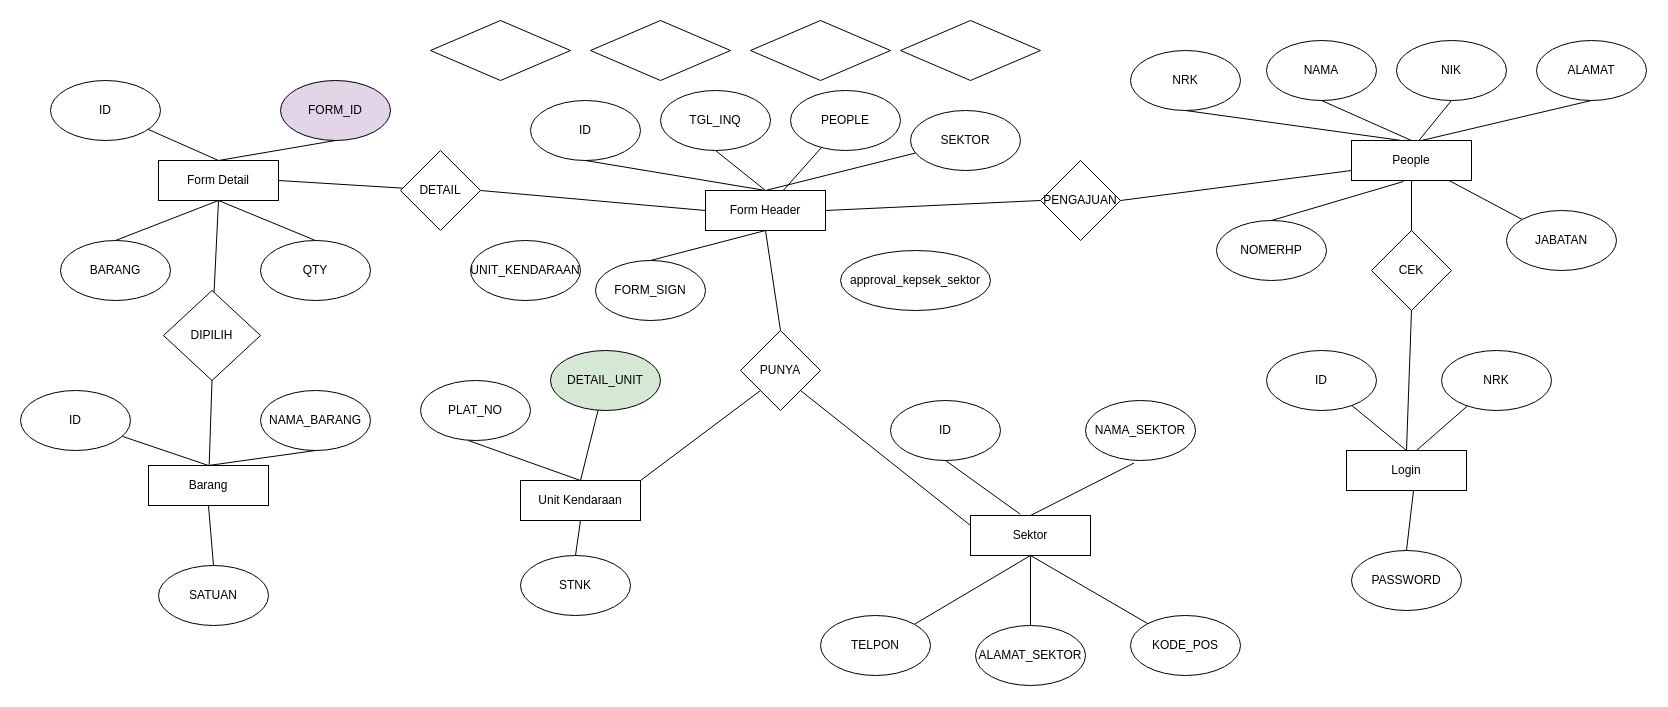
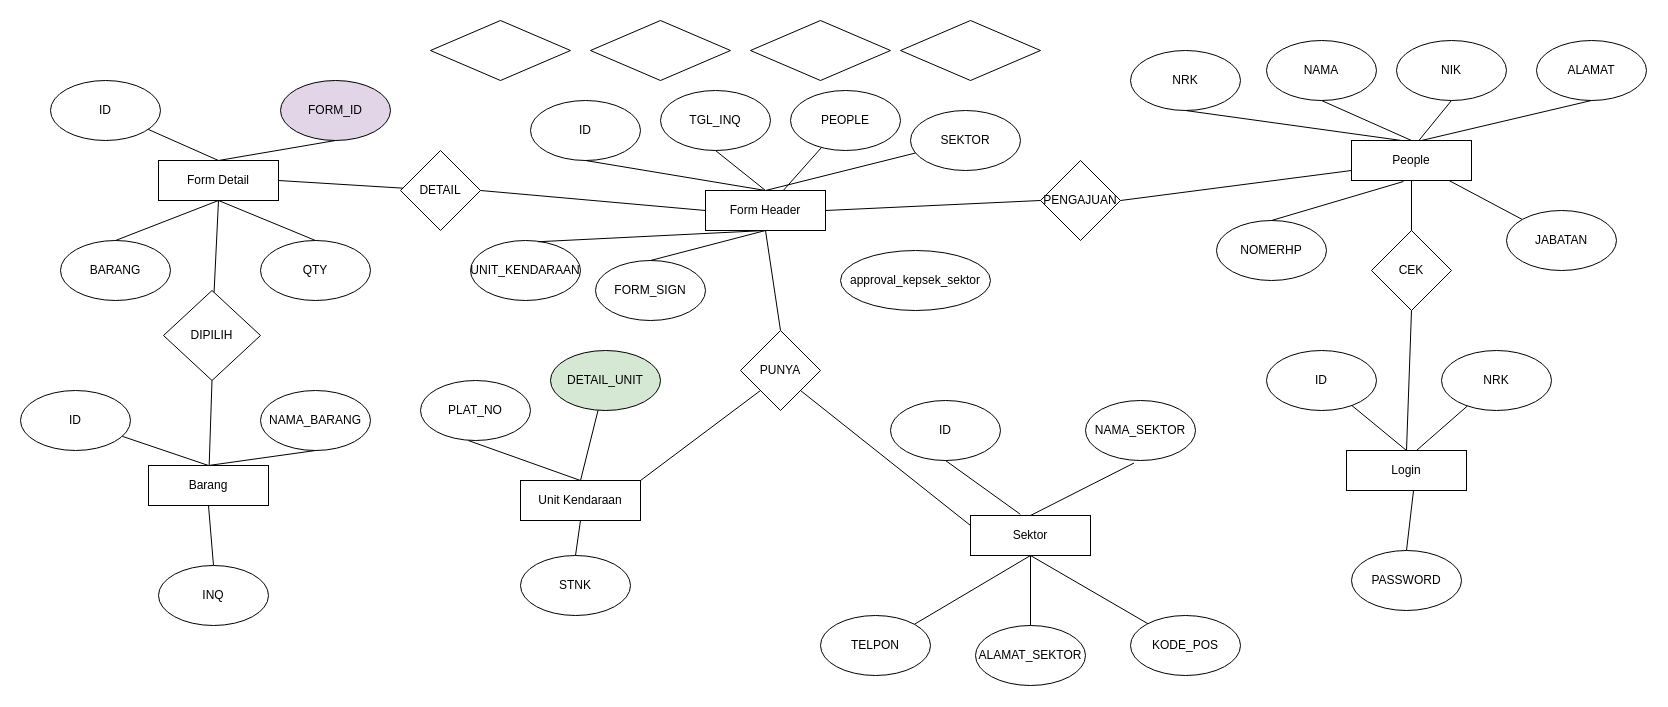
  <mxCell id="0" />
  <mxCell id="1" parent="0" />
  <mxCell id="2" value="Sektor" style="rounded=0;whiteSpace=wrap;html=1;" parent="1" vertex="1"><mxGeometry x="970" y="515" width="120" height="40" as="geometry" /></mxCell>
  <mxCell id="3" value="Barang" style="rounded=0;whiteSpace=wrap;html=1;" parent="1" vertex="1"><mxGeometry x="148" y="465" width="120" height="40" as="geometry" /></mxCell>
  <mxCell id="4" value="Form Header" style="rounded=0;whiteSpace=wrap;html=1;" parent="1" vertex="1"><mxGeometry x="705" y="190" width="120" height="40" as="geometry" /></mxCell>
  <mxCell id="5" value="Unit Kendaraan" style="rounded=0;whiteSpace=wrap;html=1;" parent="1" vertex="1"><mxGeometry x="520" y="480" width="120" height="40" as="geometry" /></mxCell>
  <mxCell id="6" value="Form Detail" style="rounded=0;whiteSpace=wrap;html=1;" parent="1" vertex="1"><mxGeometry x="158" y="160" width="120" height="40" as="geometry" /></mxCell>
  <mxCell id="7" value="People" style="rounded=0;whiteSpace=wrap;html=1;" parent="1" vertex="1"><mxGeometry x="1351" y="140" width="120" height="40" as="geometry" /></mxCell>
  <mxCell id="8" value="Login" style="rounded=0;whiteSpace=wrap;html=1;" parent="1" vertex="1"><mxGeometry x="1346" y="450" width="120" height="40" as="geometry" /></mxCell>
  <mxCell id="9" value="" style="rhombus;whiteSpace=wrap;html=1;" parent="1" vertex="1"><mxGeometry x="430" y="20" width="140" height="60" as="geometry" /></mxCell>
  <mxCell id="10" value="" style="rhombus;whiteSpace=wrap;html=1;" parent="1" vertex="1"><mxGeometry x="590" y="20" width="140" height="60" as="geometry" /></mxCell>
  <mxCell id="11" value="" style="rhombus;whiteSpace=wrap;html=1;" parent="1" vertex="1"><mxGeometry x="750" y="20" width="140" height="60" as="geometry" /></mxCell>
  <mxCell id="12" value="" style="rhombus;whiteSpace=wrap;html=1;" parent="1" vertex="1"><mxGeometry x="900" y="20" width="140" height="60" as="geometry" /></mxCell>
  <mxCell id="13" value="ID" style="ellipse;whiteSpace=wrap;html=1;" parent="1" vertex="1"><mxGeometry x="890" y="400" width="110" height="60" as="geometry" /></mxCell>
  <mxCell id="14" value="KODE_POS" style="ellipse;whiteSpace=wrap;html=1;" parent="1" vertex="1"><mxGeometry x="1130" y="615" width="110" height="60" as="geometry" /></mxCell>
  <mxCell id="15" value="TELPON" style="ellipse;whiteSpace=wrap;html=1;" parent="1" vertex="1"><mxGeometry x="820" y="615" width="110" height="60" as="geometry" /></mxCell>
  <mxCell id="16" value="NAMA_SEKTOR" style="ellipse;whiteSpace=wrap;html=1;" parent="1" vertex="1"><mxGeometry x="1085" y="400" width="110" height="60" as="geometry" /></mxCell>
  <mxCell id="17" value="ALAMAT_SEKTOR" style="ellipse;whiteSpace=wrap;html=1;" parent="1" vertex="1"><mxGeometry x="975" y="625" width="110" height="60" as="geometry" /></mxCell>
  <mxCell id="18" value="" style="endArrow=none;html=1;exitX=1;exitY=0;exitDx=0;exitDy=0;entryX=0.5;entryY=1;entryDx=0;entryDy=0;" parent="1" source="15" target="2" edge="1"><mxGeometry width="50" height="50" relative="1" as="geometry"><mxPoint x="1250" y="240" as="sourcePoint" /><mxPoint x="1300" y="190" as="targetPoint" /></mxGeometry></mxCell>
  <mxCell id="19" value="" style="endArrow=none;html=1;entryX=0.5;entryY=1;entryDx=0;entryDy=0;exitX=0.415;exitY=-0.031;exitDx=0;exitDy=0;exitPerimeter=0;" parent="1" source="2" target="13" edge="1"><mxGeometry width="50" height="50" relative="1" as="geometry"><mxPoint x="1245" y="150" as="sourcePoint" /><mxPoint x="1300" y="90" as="targetPoint" /></mxGeometry></mxCell>
  <mxCell id="20" value="" style="endArrow=none;html=1;exitX=0.5;exitY=0;exitDx=0;exitDy=0;entryX=0.5;entryY=1;entryDx=0;entryDy=0;" parent="1" source="17" edge="1" target="2"><mxGeometry width="50" height="50" relative="1" as="geometry"><mxPoint x="1330" y="240" as="sourcePoint" /><mxPoint x="1350" y="170" as="targetPoint" /></mxGeometry></mxCell>
  <mxCell id="21" value="" style="endArrow=none;html=1;entryX=0.5;entryY=1;entryDx=0;entryDy=0;" parent="1" source="14" target="2" edge="1"><mxGeometry width="50" height="50" relative="1" as="geometry"><mxPoint x="1430" y="240" as="sourcePoint" /><mxPoint x="1480" y="190" as="targetPoint" /></mxGeometry></mxCell>
  <mxCell id="22" value="" style="endArrow=none;html=1;exitX=0.441;exitY=1.042;exitDx=0;exitDy=0;exitPerimeter=0;entryX=0.5;entryY=0;entryDx=0;entryDy=0;" parent="1" source="16" target="2" edge="1"><mxGeometry width="50" height="50" relative="1" as="geometry"><mxPoint x="1425" y="120" as="sourcePoint" /><mxPoint x="1350" y="130" as="targetPoint" /></mxGeometry></mxCell>
  <mxCell id="23" value="TGL_INQ" style="ellipse;whiteSpace=wrap;html=1;" parent="1" vertex="1"><mxGeometry x="660" y="90" width="110" height="60" as="geometry" /></mxCell>
  <mxCell id="24" value="PEOPLE" style="ellipse;whiteSpace=wrap;html=1;" parent="1" vertex="1"><mxGeometry x="790" y="90" width="110" height="60" as="geometry" /></mxCell>
  <mxCell id="25" value="approval_kepsek_sektor" style="ellipse;whiteSpace=wrap;html=1;" parent="1" vertex="1"><mxGeometry x="840" y="250" width="150" height="60" as="geometry" /></mxCell>
  <mxCell id="26" value="FORM_SIGN" style="ellipse;whiteSpace=wrap;html=1;" parent="1" vertex="1"><mxGeometry x="595" y="260" width="110" height="60" as="geometry" /></mxCell>
  <mxCell id="27" value="UNIT_KENDARAAN" style="ellipse;whiteSpace=wrap;html=1;" parent="1" vertex="1"><mxGeometry x="470" y="240" width="110" height="60" as="geometry" /></mxCell>
  <mxCell id="28" value="ID" style="ellipse;whiteSpace=wrap;html=1;" parent="1" vertex="1"><mxGeometry x="530" y="100" width="110" height="60" as="geometry" /></mxCell>
  <mxCell id="29" value="SEKTOR" style="ellipse;whiteSpace=wrap;html=1;" parent="1" vertex="1"><mxGeometry x="910" y="110" width="110" height="60" as="geometry" /></mxCell>
+ <mxCell id="30" value="" style="endArrow=none;html=1;exitX=0.612;exitY=0.021;exitDx=0;exitDy=0;exitPerimeter=0;entryX=0.5;entryY=1;entryDx=0;entryDy=0;" parent="1" source="27" target="4" edge="1"><mxGeometry width="50" height="50" relative="1" as="geometry"><mxPoint x="790" y="240" as="sourcePoint" /><mxPoint x="840" y="190" as="targetPoint" /></mxGeometry></mxCell>
  <mxCell id="31" value="" style="endArrow=none;html=1;exitX=0.5;exitY=0;exitDx=0;exitDy=0;entryX=0.5;entryY=1;entryDx=0;entryDy=0;" parent="1" source="26" target="4" edge="1"><mxGeometry width="50" height="50" relative="1" as="geometry"><mxPoint x="940" y="280" as="sourcePoint" /><mxPoint x="990" y="230" as="targetPoint" /></mxGeometry></mxCell>
  <mxCell id="32" value="" style="endArrow=none;html=1;entryX=0.5;entryY=1;entryDx=0;entryDy=0;exitX=0.5;exitY=0;exitDx=0;exitDy=0;" parent="1" source="4" target="28" edge="1"><mxGeometry width="50" height="50" relative="1" as="geometry"><mxPoint x="810" y="200" as="sourcePoint" /><mxPoint x="860" y="150" as="targetPoint" /></mxGeometry></mxCell>
  <mxCell id="33" value="" style="endArrow=none;html=1;entryX=0.5;entryY=1;entryDx=0;entryDy=0;exitX=0.5;exitY=0;exitDx=0;exitDy=0;" parent="1" source="4" target="23" edge="1"><mxGeometry width="50" height="50" relative="1" as="geometry"><mxPoint x="950" y="190" as="sourcePoint" /><mxPoint x="1000" y="140" as="targetPoint" /></mxGeometry></mxCell>
  <mxCell id="34" value="" style="endArrow=none;html=1;" parent="1" source="4" target="24" edge="1"><mxGeometry width="50" height="50" relative="1" as="geometry"><mxPoint x="970" y="170" as="sourcePoint" /><mxPoint x="1021" y="141" as="targetPoint" /></mxGeometry></mxCell>
  <mxCell id="35" value="" style="endArrow=none;html=1;exitX=0.5;exitY=0;exitDx=0;exitDy=0;" parent="1" source="4" target="29" edge="1"><mxGeometry width="50" height="50" relative="1" as="geometry"><mxPoint x="1050" y="200" as="sourcePoint" /><mxPoint x="1100" y="150" as="targetPoint" /></mxGeometry></mxCell>
  <mxCell id="36" value="ID" style="ellipse;whiteSpace=wrap;html=1;" parent="1" vertex="1"><mxGeometry x="50" y="80" width="110" height="60" as="geometry" /></mxCell>
  <mxCell id="37" value="FORM_ID" style="ellipse;whiteSpace=wrap;html=1;fillColor=#e1d5e7;" parent="1" vertex="1"><mxGeometry x="280" y="80" width="110" height="60" as="geometry" /></mxCell>
  <mxCell id="38" value="QTY" style="ellipse;whiteSpace=wrap;html=1;" parent="1" vertex="1"><mxGeometry x="260" y="240" width="110" height="60" as="geometry" /></mxCell>
  <mxCell id="39" value="BARANG" style="ellipse;whiteSpace=wrap;html=1;" parent="1" vertex="1"><mxGeometry x="60" y="240" width="110" height="60" as="geometry" /></mxCell>
  <mxCell id="40" value="" style="endArrow=none;html=1;exitX=0.5;exitY=0;exitDx=0;exitDy=0;entryX=0.5;entryY=1;entryDx=0;entryDy=0;" parent="1" source="39" target="6" edge="1"><mxGeometry width="50" height="50" relative="1" as="geometry"><mxPoint x="920" y="320" as="sourcePoint" /><mxPoint x="970" y="270" as="targetPoint" /></mxGeometry></mxCell>
  <mxCell id="41" value="" style="endArrow=none;html=1;exitX=0.5;exitY=0;exitDx=0;exitDy=0;entryX=0.5;entryY=1;entryDx=0;entryDy=0;" parent="1" source="38" target="6" edge="1"><mxGeometry width="50" height="50" relative="1" as="geometry"><mxPoint x="920" y="320" as="sourcePoint" /><mxPoint x="970" y="270" as="targetPoint" /></mxGeometry></mxCell>
  <mxCell id="42" value="" style="endArrow=none;html=1;exitX=0.5;exitY=0;exitDx=0;exitDy=0;" parent="1" source="6" target="36" edge="1"><mxGeometry width="50" height="50" relative="1" as="geometry"><mxPoint x="530" y="320" as="sourcePoint" /><mxPoint x="580" y="270" as="targetPoint" /></mxGeometry></mxCell>
  <mxCell id="43" value="" style="endArrow=none;html=1;entryX=0.5;entryY=1;entryDx=0;entryDy=0;exitX=0.5;exitY=0;exitDx=0;exitDy=0;" parent="1" source="6" target="37" edge="1"><mxGeometry width="50" height="50" relative="1" as="geometry"><mxPoint x="530" y="320" as="sourcePoint" /><mxPoint x="580" y="270" as="targetPoint" /></mxGeometry></mxCell>
  <mxCell id="44" value="ID" style="ellipse;whiteSpace=wrap;html=1;" parent="1" vertex="1"><mxGeometry x="20" y="390" width="110" height="60" as="geometry" /></mxCell>
- <mxCell id="45" value="SATUAN" style="ellipse;whiteSpace=wrap;html=1;" parent="1" vertex="1"><mxGeometry x="158" y="565" width="110" height="60" as="geometry" /></mxCell>
+ <mxCell id="45" value="INQ" style="ellipse;whiteSpace=wrap;html=1;" parent="1" vertex="1"><mxGeometry x="158" y="565" width="110" height="60" as="geometry" /></mxCell>
  <mxCell id="46" value="NAMA_BARANG" style="ellipse;whiteSpace=wrap;html=1;" parent="1" vertex="1"><mxGeometry x="260" y="390" width="110" height="60" as="geometry" /></mxCell>
  <mxCell id="47" value="" style="endArrow=none;html=1;exitX=0.5;exitY=0;exitDx=0;exitDy=0;entryX=0.5;entryY=1;entryDx=0;entryDy=0;" parent="1" source="45" target="3" edge="1"><mxGeometry width="50" height="50" relative="1" as="geometry"><mxPoint x="530" y="320" as="sourcePoint" /><mxPoint x="580" y="270" as="targetPoint" /></mxGeometry></mxCell>
  <mxCell id="48" value="" style="endArrow=none;html=1;exitX=0.5;exitY=0;exitDx=0;exitDy=0;" parent="1" source="3" target="44" edge="1"><mxGeometry width="50" height="50" relative="1" as="geometry"><mxPoint x="530" y="320" as="sourcePoint" /><mxPoint x="550" y="270" as="targetPoint" /></mxGeometry></mxCell>
  <mxCell id="49" value="" style="endArrow=none;html=1;exitX=0.5;exitY=0;exitDx=0;exitDy=0;entryX=0.5;entryY=1;entryDx=0;entryDy=0;" parent="1" source="3" target="46" edge="1"><mxGeometry width="50" height="50" relative="1" as="geometry"><mxPoint x="530" y="320" as="sourcePoint" /><mxPoint x="580" y="270" as="targetPoint" /></mxGeometry></mxCell>
  <mxCell id="50" value="STNK" style="ellipse;whiteSpace=wrap;html=1;" parent="1" vertex="1"><mxGeometry x="520" y="555" width="110" height="60" as="geometry" /></mxCell>
  <mxCell id="51" value="DETAIL_UNIT" style="ellipse;whiteSpace=wrap;html=1;fillColor=#d5e8d4;" parent="1" vertex="1"><mxGeometry x="550" y="350" width="110" height="60" as="geometry" /></mxCell>
  <mxCell id="52" value="PLAT_NO" style="ellipse;whiteSpace=wrap;html=1;" parent="1" vertex="1"><mxGeometry x="420" y="380" width="110" height="60" as="geometry" /></mxCell>
  <mxCell id="53" value="" style="endArrow=none;html=1;entryX=0.434;entryY=1;entryDx=0;entryDy=0;entryPerimeter=0;exitX=0.5;exitY=0;exitDx=0;exitDy=0;" parent="1" source="5" target="52" edge="1"><mxGeometry width="50" height="50" relative="1" as="geometry"><mxPoint x="350" y="420" as="sourcePoint" /><mxPoint x="400" y="370" as="targetPoint" /></mxGeometry></mxCell>
  <mxCell id="54" value="" style="endArrow=none;html=1;exitX=0.5;exitY=0;exitDx=0;exitDy=0;" parent="1" source="5" target="51" edge="1"><mxGeometry width="50" height="50" relative="1" as="geometry"><mxPoint x="500" y="410" as="sourcePoint" /><mxPoint x="550" y="360" as="targetPoint" /></mxGeometry></mxCell>
  <mxCell id="55" value="" style="endArrow=none;html=1;exitX=0.5;exitY=0;exitDx=0;exitDy=0;entryX=0.5;entryY=1;entryDx=0;entryDy=0;" parent="1" source="50" target="5" edge="1"><mxGeometry width="50" height="50" relative="1" as="geometry"><mxPoint x="530" y="320" as="sourcePoint" /><mxPoint x="580" y="270" as="targetPoint" /></mxGeometry></mxCell>
  <mxCell id="56" value="JABATAN" style="ellipse;whiteSpace=wrap;html=1;" parent="1" vertex="1"><mxGeometry x="1506" y="210" width="110" height="60" as="geometry" /></mxCell>
  <mxCell id="57" value="NOMERHP" style="ellipse;whiteSpace=wrap;html=1;" parent="1" vertex="1"><mxGeometry x="1216" y="220" width="110" height="60" as="geometry" /></mxCell>
  <mxCell id="58" value="NRK" style="ellipse;whiteSpace=wrap;html=1;" parent="1" vertex="1"><mxGeometry x="1130" y="50" width="110" height="60" as="geometry" /></mxCell>
  <mxCell id="59" value="ALAMAT" style="ellipse;whiteSpace=wrap;html=1;" parent="1" vertex="1"><mxGeometry x="1536" y="40" width="110" height="60" as="geometry" /></mxCell>
  <mxCell id="60" value="NAMA" style="ellipse;whiteSpace=wrap;html=1;" parent="1" vertex="1"><mxGeometry x="1266" y="40" width="110" height="60" as="geometry" /></mxCell>
  <mxCell id="61" value="NIK" style="ellipse;whiteSpace=wrap;html=1;" parent="1" vertex="1"><mxGeometry x="1396" y="40" width="110" height="60" as="geometry" /></mxCell>
  <mxCell id="62" value="" style="endArrow=none;html=1;entryX=0.5;entryY=1;entryDx=0;entryDy=0;exitX=0.417;exitY=0;exitDx=0;exitDy=0;exitPerimeter=0;" parent="1" source="7" target="58" edge="1"><mxGeometry width="50" height="50" relative="1" as="geometry"><mxPoint x="700" y="460" as="sourcePoint" /><mxPoint x="750" y="410" as="targetPoint" /></mxGeometry></mxCell>
  <mxCell id="63" value="" style="endArrow=none;html=1;exitX=0.5;exitY=0;exitDx=0;exitDy=0;entryX=0.5;entryY=1;entryDx=0;entryDy=0;" parent="1" source="7" target="60" edge="1"><mxGeometry width="50" height="50" relative="1" as="geometry"><mxPoint x="700" y="460" as="sourcePoint" /><mxPoint x="750" y="410" as="targetPoint" /></mxGeometry></mxCell>
  <mxCell id="64" value="" style="endArrow=none;html=1;exitX=0.583;exitY=0;exitDx=0;exitDy=0;exitPerimeter=0;entryX=0.5;entryY=1;entryDx=0;entryDy=0;" parent="1" source="7" target="59" edge="1"><mxGeometry width="50" height="50" relative="1" as="geometry"><mxPoint x="700" y="460" as="sourcePoint" /><mxPoint x="750" y="410" as="targetPoint" /></mxGeometry></mxCell>
  <mxCell id="65" value="" style="endArrow=none;html=1;exitX=0.558;exitY=0.013;exitDx=0;exitDy=0;exitPerimeter=0;entryX=0.5;entryY=1;entryDx=0;entryDy=0;" parent="1" source="7" target="61" edge="1"><mxGeometry width="50" height="50" relative="1" as="geometry"><mxPoint x="700" y="460" as="sourcePoint" /><mxPoint x="750" y="410" as="targetPoint" /></mxGeometry></mxCell>
  <mxCell id="66" value="" style="endArrow=none;html=1;entryX=0.433;entryY=1.025;entryDx=0;entryDy=0;entryPerimeter=0;exitX=0.5;exitY=0;exitDx=0;exitDy=0;" parent="1" source="57" target="7" edge="1"><mxGeometry width="50" height="50" relative="1" as="geometry"><mxPoint x="760" y="570" as="sourcePoint" /><mxPoint x="810" y="520" as="targetPoint" /></mxGeometry></mxCell>
  <mxCell id="67" value="" style="endArrow=none;html=1;" parent="1" source="56" target="7" edge="1"><mxGeometry width="50" height="50" relative="1" as="geometry"><mxPoint x="700" y="460" as="sourcePoint" /><mxPoint x="750" y="410" as="targetPoint" /></mxGeometry></mxCell>
  <mxCell id="68" value="PASSWORD" style="ellipse;whiteSpace=wrap;html=1;" parent="1" vertex="1"><mxGeometry x="1351" y="550" width="110" height="60" as="geometry" /></mxCell>
  <mxCell id="69" value="NRK" style="ellipse;whiteSpace=wrap;html=1;" parent="1" vertex="1"><mxGeometry x="1441" y="350" width="110" height="60" as="geometry" /></mxCell>
  <mxCell id="70" value="ID" style="ellipse;whiteSpace=wrap;html=1;" parent="1" vertex="1"><mxGeometry x="1266" y="350" width="110" height="60" as="geometry" /></mxCell>
  <mxCell id="71" value="" style="endArrow=none;html=1;exitX=0.5;exitY=0;exitDx=0;exitDy=0;entryX=0.558;entryY=1.013;entryDx=0;entryDy=0;entryPerimeter=0;" parent="1" source="68" target="8" edge="1"><mxGeometry width="50" height="50" relative="1" as="geometry"><mxPoint x="700" y="460" as="sourcePoint" /><mxPoint x="750" y="410" as="targetPoint" /></mxGeometry></mxCell>
  <mxCell id="72" value="" style="endArrow=none;html=1;exitX=0.5;exitY=0;exitDx=0;exitDy=0;" parent="1" source="8" target="70" edge="1"><mxGeometry width="50" height="50" relative="1" as="geometry"><mxPoint x="700" y="460" as="sourcePoint" /><mxPoint x="750" y="410" as="targetPoint" /></mxGeometry></mxCell>
  <mxCell id="73" value="" style="endArrow=none;html=1;exitX=0.583;exitY=0;exitDx=0;exitDy=0;exitPerimeter=0;" parent="1" source="8" target="69" edge="1"><mxGeometry width="50" height="50" relative="1" as="geometry"><mxPoint x="1240" y="550" as="sourcePoint" /><mxPoint x="1290" y="500" as="targetPoint" /></mxGeometry></mxCell>
  <mxCell id="74" value="DIPILIH" style="rhombus;whiteSpace=wrap;html=1;" vertex="1" parent="1"><mxGeometry x="163" y="290" width="97" height="90" as="geometry" /></mxCell>
  <mxCell id="75" value="PUNYA" style="rhombus;whiteSpace=wrap;html=1;" vertex="1" parent="1"><mxGeometry x="740" y="330" width="80" height="80" as="geometry" /></mxCell>
  <mxCell id="76" value="DETAIL" style="rhombus;whiteSpace=wrap;html=1;" vertex="1" parent="1"><mxGeometry x="400" y="150" width="80" height="80" as="geometry" /></mxCell>
  <mxCell id="77" value="PENGAJUAN" style="rhombus;whiteSpace=wrap;html=1;" vertex="1" parent="1"><mxGeometry x="1040" y="160" width="80" height="80" as="geometry" /></mxCell>
  <mxCell id="78" value="CEK" style="rhombus;whiteSpace=wrap;html=1;" vertex="1" parent="1"><mxGeometry x="1371" y="230" width="80" height="80" as="geometry" /></mxCell>
  <mxCell id="79" value="" style="endArrow=none;html=1;exitX=0.5;exitY=0;exitDx=0;exitDy=0;entryX=0.5;entryY=1;entryDx=0;entryDy=0;" edge="1" parent="1" source="75" target="4"><mxGeometry width="50" height="50" relative="1" as="geometry"><mxPoint x="850" y="350" as="sourcePoint" /><mxPoint x="900" y="300" as="targetPoint" /></mxGeometry></mxCell>
  <mxCell id="80" value="" style="endArrow=none;html=1;entryX=0.5;entryY=1;entryDx=0;entryDy=0;" edge="1" parent="1" source="74" target="6"><mxGeometry width="50" height="50" relative="1" as="geometry"><mxPoint x="210" y="310" as="sourcePoint" /><mxPoint x="220" y="210" as="targetPoint" /></mxGeometry></mxCell>
  <mxCell id="81" value="" style="endArrow=none;html=1;entryX=0.5;entryY=1;entryDx=0;entryDy=0;" edge="1" parent="1" source="3" target="74"><mxGeometry width="50" height="50" relative="1" as="geometry"><mxPoint x="40" y="380" as="sourcePoint" /><mxPoint x="90" y="330" as="targetPoint" /></mxGeometry></mxCell>
  <mxCell id="82" value="" style="endArrow=none;html=1;exitX=1;exitY=0;exitDx=0;exitDy=0;entryX=0;entryY=1;entryDx=0;entryDy=0;" edge="1" parent="1" source="5" target="75"><mxGeometry width="50" height="50" relative="1" as="geometry"><mxPoint x="680" y="480" as="sourcePoint" /><mxPoint x="730" y="430" as="targetPoint" /></mxGeometry></mxCell>
  <mxCell id="83" value="" style="endArrow=none;html=1;entryX=1;entryY=1;entryDx=0;entryDy=0;exitX=0;exitY=0.25;exitDx=0;exitDy=0;" edge="1" parent="1" source="2" target="75"><mxGeometry width="50" height="50" relative="1" as="geometry"><mxPoint x="820" y="520" as="sourcePoint" /><mxPoint x="870" y="470" as="targetPoint" /></mxGeometry></mxCell>
  <mxCell id="84" value="" style="endArrow=none;html=1;entryX=0;entryY=0.5;entryDx=0;entryDy=0;exitX=1;exitY=0.5;exitDx=0;exitDy=0;" edge="1" parent="1" source="4" target="77"><mxGeometry width="50" height="50" relative="1" as="geometry"><mxPoint x="970" y="240" as="sourcePoint" /><mxPoint x="1020" y="190" as="targetPoint" /></mxGeometry></mxCell>
  <mxCell id="85" value="" style="endArrow=none;html=1;entryX=1;entryY=0.5;entryDx=0;entryDy=0;exitX=0;exitY=0.75;exitDx=0;exitDy=0;" edge="1" parent="1" source="7" target="77"><mxGeometry width="50" height="50" relative="1" as="geometry"><mxPoint x="1120" y="300" as="sourcePoint" /><mxPoint x="1170" y="250" as="targetPoint" /></mxGeometry></mxCell>
  <mxCell id="86" value="" style="endArrow=none;html=1;entryX=0.5;entryY=1;entryDx=0;entryDy=0;exitX=0.5;exitY=0;exitDx=0;exitDy=0;" edge="1" parent="1" source="78" target="7"><mxGeometry width="50" height="50" relative="1" as="geometry"><mxPoint x="1100" y="340" as="sourcePoint" /><mxPoint x="1150" y="290" as="targetPoint" /></mxGeometry></mxCell>
  <mxCell id="87" value="" style="endArrow=none;html=1;entryX=0.5;entryY=1;entryDx=0;entryDy=0;exitX=0.5;exitY=0;exitDx=0;exitDy=0;" edge="1" parent="1" source="8" target="78"><mxGeometry width="50" height="50" relative="1" as="geometry"><mxPoint x="1150" y="340" as="sourcePoint" /><mxPoint x="1200" y="290" as="targetPoint" /></mxGeometry></mxCell>
  <mxCell id="88" value="" style="endArrow=none;html=1;exitX=1;exitY=0.5;exitDx=0;exitDy=0;" edge="1" parent="1" source="6" target="76"><mxGeometry width="50" height="50" relative="1" as="geometry"><mxPoint x="330" y="210" as="sourcePoint" /><mxPoint x="380" y="160" as="targetPoint" /></mxGeometry></mxCell>
  <mxCell id="89" value="" style="endArrow=none;html=1;exitX=1;exitY=0.5;exitDx=0;exitDy=0;entryX=0;entryY=0.5;entryDx=0;entryDy=0;" edge="1" parent="1" source="76" target="4"><mxGeometry width="50" height="50" relative="1" as="geometry"><mxPoint x="540" y="230" as="sourcePoint" /><mxPoint x="590" y="180" as="targetPoint" /></mxGeometry></mxCell>
